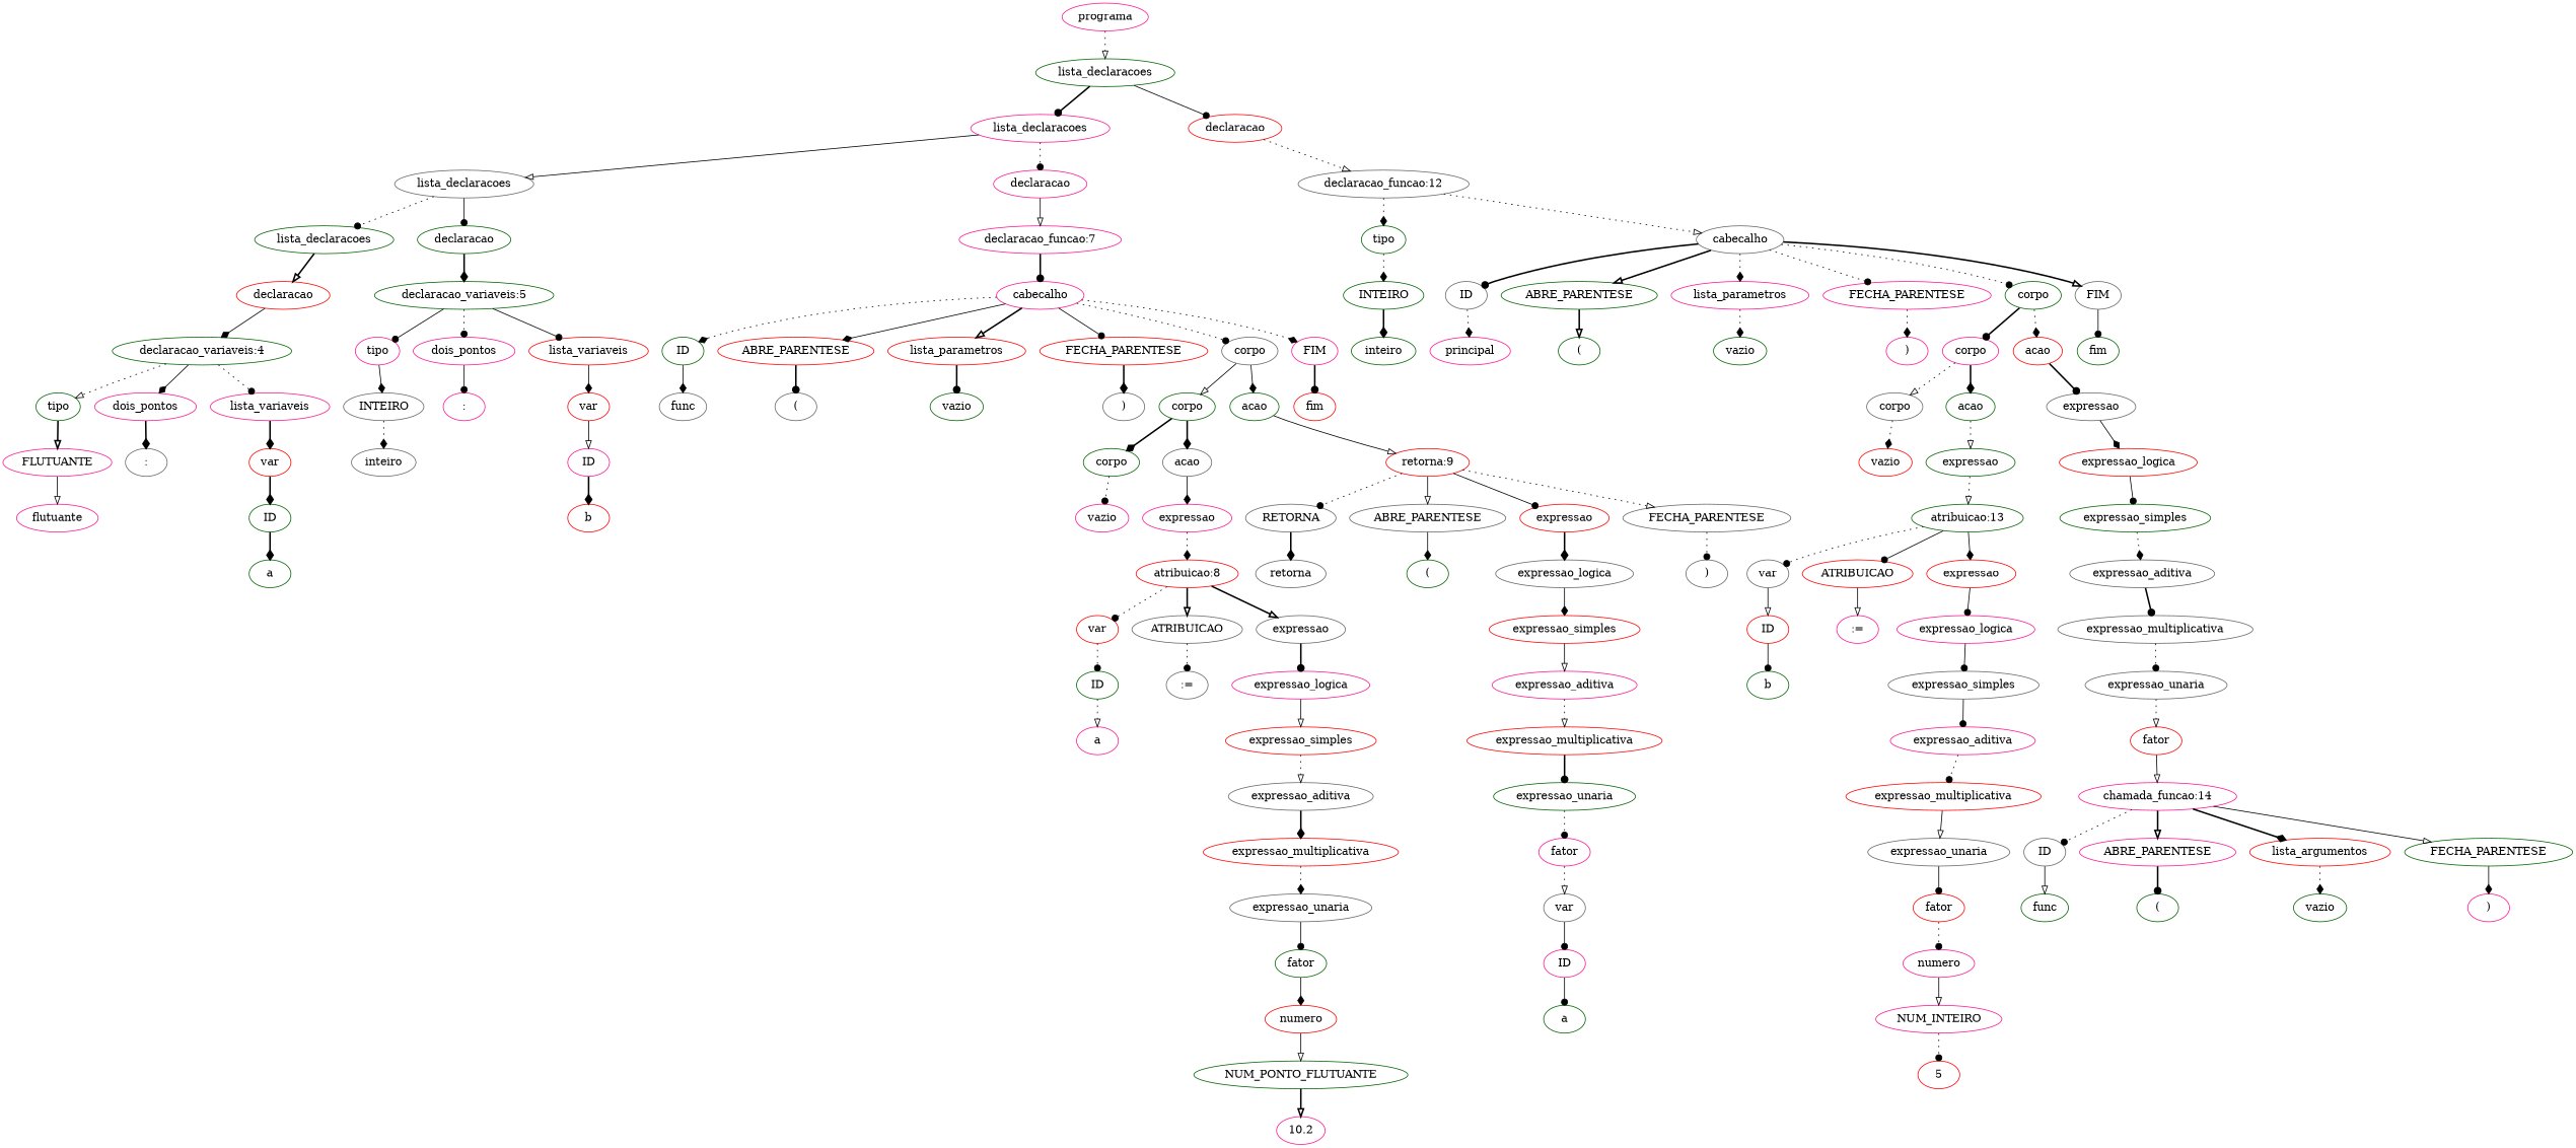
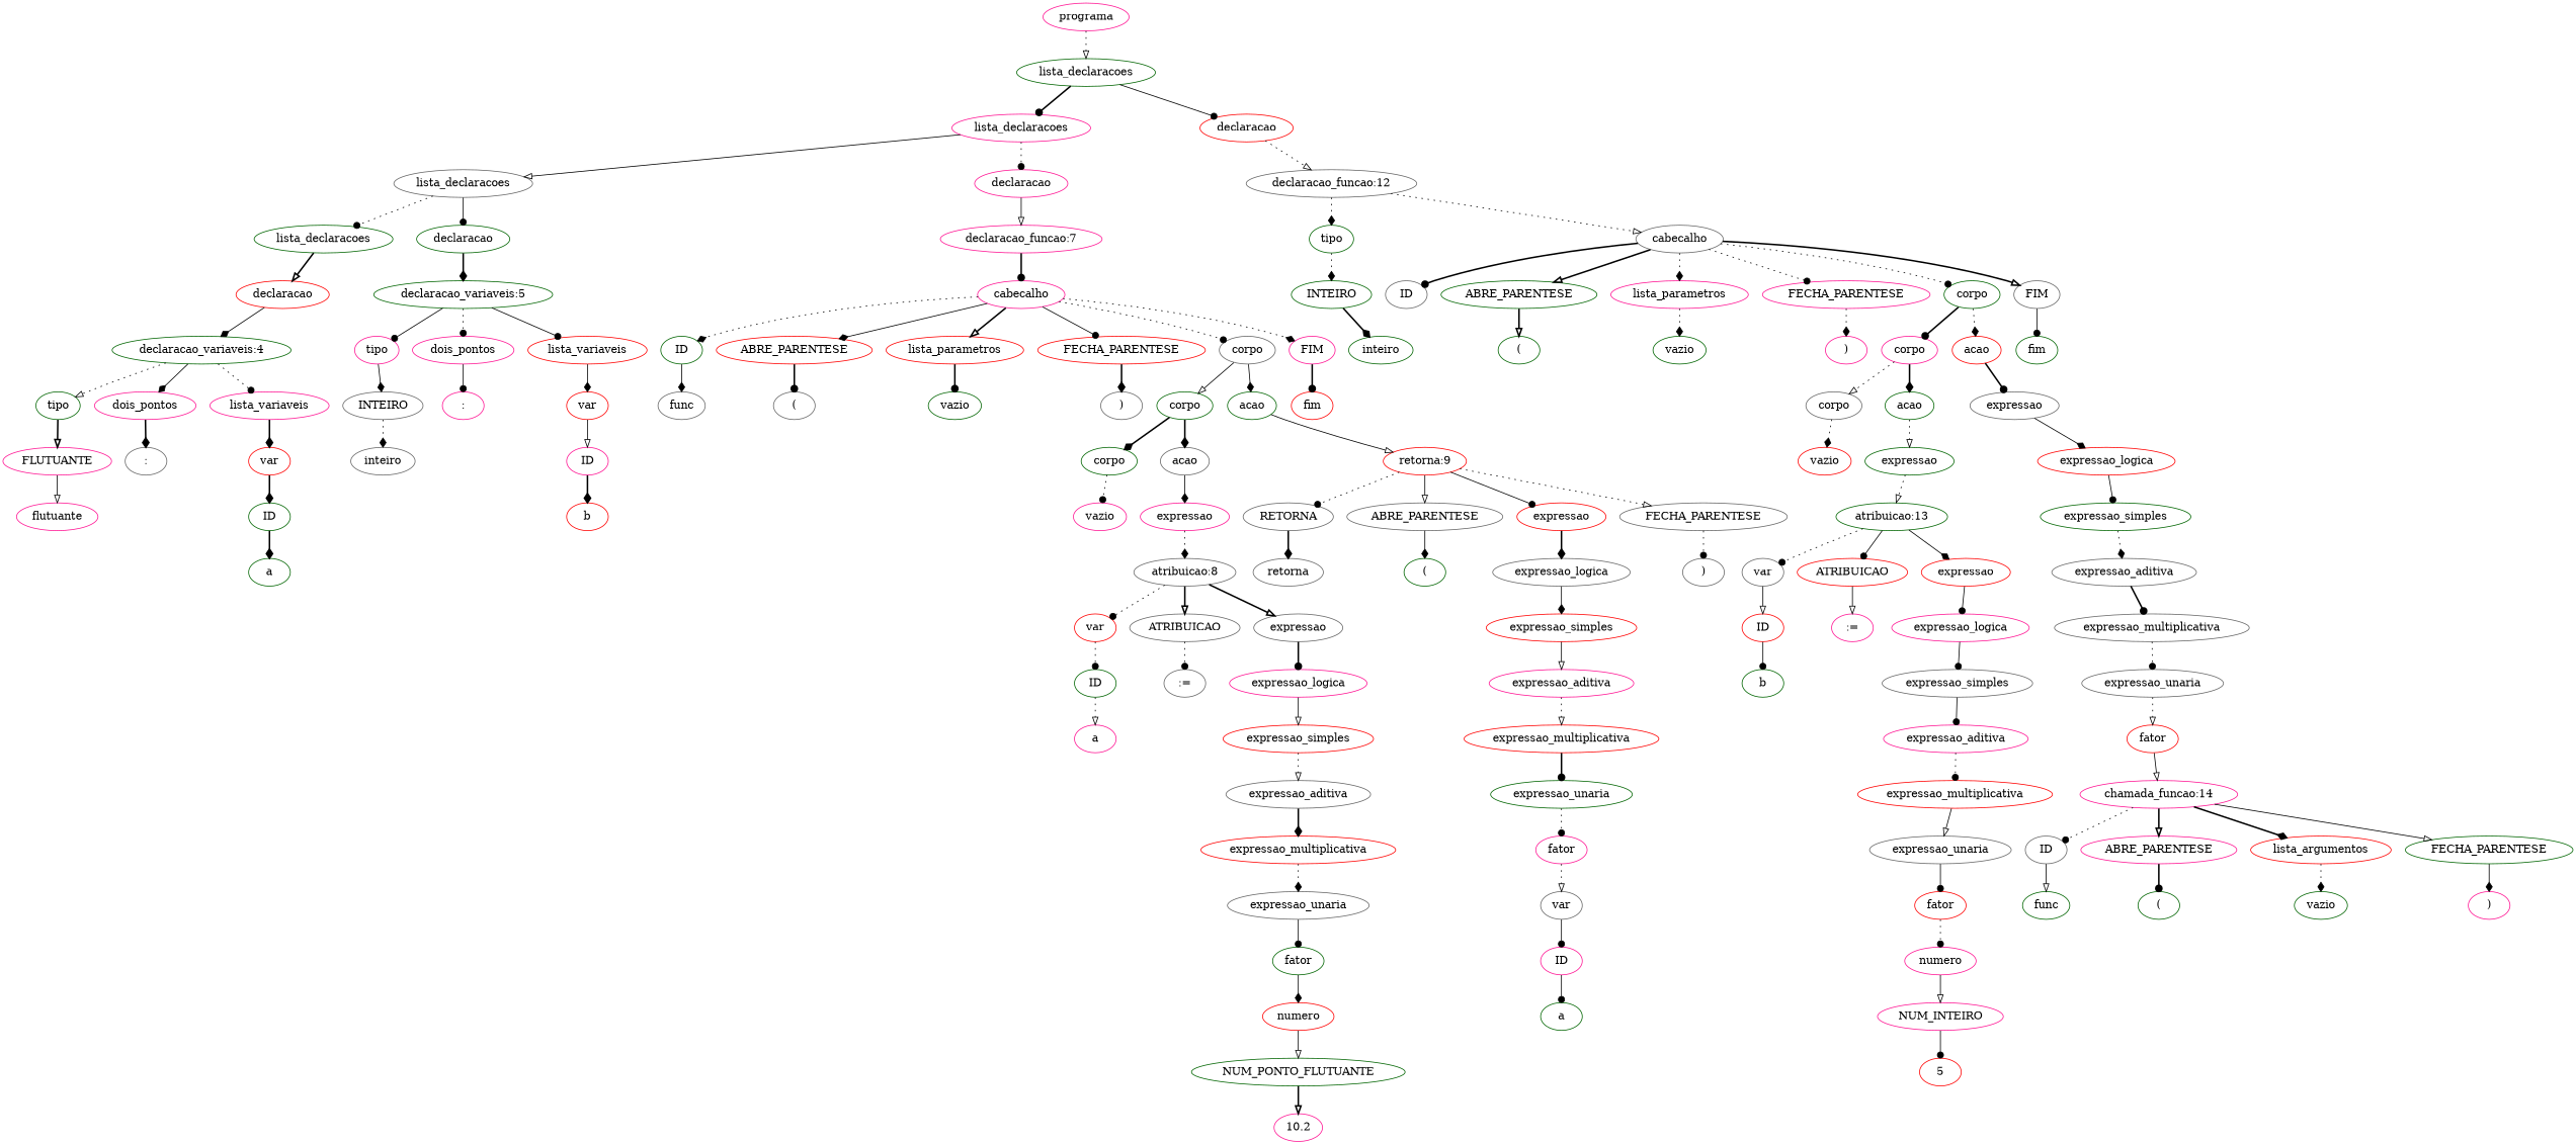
  digraph {
    node [color=darkgreen]
    edge [arrowhead=dot style=solid]
    n1 [color=deeppink label=programa]
    n2 [label=lista_declaracoes]
    n3 [color=deeppink label=lista_declaracoes]
    n4 [color=red label=declaracao]
    n5 [color=gray40 label=lista_declaracoes]
    n6 [color=deeppink label=declaracao]
    n7 [color=gray40 label="declaracao_funcao:12"]
    n8 [label=lista_declaracoes]
    n9 [label=declaracao]
    n10 [color=deeppink label="declaracao_funcao:7"]
    n11 [color=red label=declaracao]
    n12 [label="declaracao_variaveis:5"]
    n13 [label="declaracao_variaveis:4"]
    n14 [label=tipo]
    n15 [color=deeppink label=dois_pontos]
    n16 [color=deeppink label=lista_variaveis]
    n17 [color=deeppink label=FLUTUANTE]
    n18 [color=gray40 label=":"]
    n19 [color=red label=var]
    n20 [color=deeppink label=flutuante]
    n21 [label=ID]
    n22 [label=a]
    n23 [color=deeppink label=tipo]
    n24 [color=deeppink label=dois_pontos]
    n25 [color=red label=lista_variaveis]
    n26 [color=gray40 label=INTEIRO]
    n27 [color=deeppink label=":"]
    n28 [color=red label=var]
    n29 [color=gray40 label=inteiro]
    n30 [color=deeppink label=ID]
    n31 [color=red label=b]
    n32 [color=deeppink label=cabecalho]
    n33 [label=ID]
    n34 [color=red label=ABRE_PARENTESE]
    n35 [color=red label=lista_parametros]
    n36 [color=red label=FECHA_PARENTESE]
    n37 [color=gray40 label=corpo]
    n38 [color=deeppink label=FIM]
    n39 [color=gray40 label=func]
    n40 [color=gray40 label="("]
    n41 [label=vazio]
    n42 [color=gray40 label=")"]
    n43 [label=corpo]
    n44 [label=acao]
    n45 [color=red label=fim]
    n46 [label=corpo]
    n47 [color=gray40 label=acao]
    n48 [color=red label="retorna:9"]
    n49 [color=deeppink label=vazio]
    n50 [color=deeppink label=expressao]
-   n51 [color=red label="atribuicao:8"]
+   n51 [color=gray40 label="atribuicao:8"]
    n52 [color=red label=var]
    n53 [color=gray40 label=ATRIBUICAO]
    n54 [color=gray40 label=expressao]
    n55 [label=ID]
    n56 [color=gray40 label=":="]
    n57 [color=deeppink label=expressao_logica]
    n58 [color=deeppink label=a]
    n59 [color=red label=expressao_simples]
    n60 [color=gray40 label=expressao_aditiva]
    n61 [color=red label=expressao_multiplicativa]
    n62 [color=gray40 label=expressao_unaria]
    n63 [label=fator]
    n64 [color=red label=numero]
    n65 [label=NUM_PONTO_FLUTUANTE]
    n66 [color=deeppink label=10.2]
    n67 [color=gray40 label=RETORNA]
    n68 [color=gray40 label=ABRE_PARENTESE]
    n69 [color=red label=expressao]
    n70 [color=gray40 label=FECHA_PARENTESE]
    n71 [color=gray40 label=retorna]
    n72 [label="("]
    n73 [color=gray40 label=expressao_logica]
    n74 [color=gray40 label=")"]
    n75 [color=red label=expressao_simples]
    n76 [color=deeppink label=expressao_aditiva]
    n77 [color=red label=expressao_multiplicativa]
    n78 [label=expressao_unaria]
    n79 [color=deeppink label=fator]
    n80 [color=gray40 label=var]
    n81 [color=deeppink label=ID]
    n82 [label=a]
    n83 [label=tipo]
    n84 [color=gray40 label=cabecalho]
    n85 [label=INTEIRO]
    n86 [color=gray40 label=ID]
    n87 [label=ABRE_PARENTESE]
    n88 [color=deeppink label=lista_parametros]
    n89 [color=deeppink label=FECHA_PARENTESE]
    n90 [label=corpo]
    n91 [color=gray40 label=FIM]
    n92 [label=inteiro]
-   n93 [color=deeppink label=principal]
    n94 [label="("]
    n95 [label=vazio]
    n96 [color=deeppink label=")"]
    n97 [color=deeppink label=corpo]
    n98 [color=red label=acao]
    n99 [label=fim]
    n100 [color=gray40 label=corpo]
    n101 [label=acao]
    n102 [color=gray40 label=expressao]
    n103 [color=red label=vazio]
    n104 [label=expressao]
    n105 [label="atribuicao:13"]
    n106 [color=gray40 label=var]
    n107 [color=red label=ATRIBUICAO]
    n108 [color=red label=expressao]
    n109 [color=red label=ID]
    n110 [color=deeppink label=":="]
    n111 [color=deeppink label=expressao_logica]
    n112 [label=b]
    n113 [color=gray40 label=expressao_simples]
    n114 [color=deeppink label=expressao_aditiva]
    n115 [color=red label=expressao_multiplicativa]
    n116 [color=gray40 label=expressao_unaria]
    n117 [color=red label=fator]
    n118 [color=deeppink label=numero]
    n119 [color=deeppink label=NUM_INTEIRO]
    n120 [color=red label=5]
    n121 [color=red label=expressao_logica]
    n122 [label=expressao_simples]
    n123 [color=gray40 label=expressao_aditiva]
    n124 [color=gray40 label=expressao_multiplicativa]
    n125 [color=gray40 label=expressao_unaria]
    n126 [color=red label=fator]
    n127 [color=deeppink label="chamada_funcao:14"]
    n128 [color=gray40 label=ID]
    n129 [color=deeppink label=ABRE_PARENTESE]
    n130 [color=red label=lista_argumentos]
    n131 [label=FECHA_PARENTESE]
    n132 [label=func]
    n133 [label="("]
    n134 [label=vazio]
    n135 [color=deeppink label=")"]
    n1 -> n2 [arrowhead=onormal style=dotted]
    n2 -> n3 [style=bold]
    n2 -> n4
    n3 -> n5 [arrowhead=onormal]
    n3 -> n6 [style=dotted]
    n4 -> n7 [arrowhead=onormal style=dotted]
    n5 -> n8 [style=dotted]
    n5 -> n9
    n6 -> n10 [arrowhead=onormal]
    n7 -> n83 [arrowhead=diamond style=dotted]
    n7 -> n84 [arrowhead=onormal style=dotted]
    n8 -> n11 [arrowhead=onormal style=bold]
    n9 -> n12 [arrowhead=diamond style=bold]
    n10 -> n32 [style=bold]
    n11 -> n13 [arrowhead=diamond]
    n12 -> n23
    n12 -> n24 [style=dotted]
    n12 -> n25
    n13 -> n14 [arrowhead=onormal style=dotted]
    n13 -> n15 [arrowhead=diamond]
    n13 -> n16 [style=dotted]
    n14 -> n17 [arrowhead=onormal style=bold]
    n15 -> n18 [arrowhead=diamond style=bold]
    n16 -> n19 [arrowhead=diamond style=bold]
    n17 -> n20 [arrowhead=onormal]
    n19 -> n21 [arrowhead=diamond style=bold]
    n21 -> n22 [arrowhead=diamond style=bold]
    n23 -> n26 [arrowhead=diamond]
    n24 -> n27
    n25 -> n28 [arrowhead=diamond]
    n26 -> n29 [arrowhead=diamond style=dotted]
    n28 -> n30 [arrowhead=onormal]
    n30 -> n31 [arrowhead=diamond style=bold]
    n32 -> n33 [arrowhead=diamond style=dotted]
    n32 -> n34 [arrowhead=diamond]
    n32 -> n35 [arrowhead=onormal style=bold]
    n32 -> n36
    n32 -> n37 [style=dotted]
    n32 -> n38 [arrowhead=diamond style=dotted]
    n33 -> n39 [arrowhead=diamond]
    n34 -> n40 [style=bold]
    n35 -> n41 [style=bold]
    n36 -> n42 [arrowhead=diamond style=bold]
    n37 -> n43 [arrowhead=onormal]
    n37 -> n44 [arrowhead=diamond]
    n38 -> n45 [style=bold]
    n43 -> n46 [arrowhead=diamond style=bold]
    n43 -> n47 [arrowhead=diamond style=bold]
    n44 -> n48 [arrowhead=onormal]
    n46 -> n49 [style=dotted]
    n47 -> n50 [arrowhead=diamond]
    n48 -> n67 [style=dotted]
    n48 -> n68 [arrowhead=onormal]
    n48 -> n69
    n48 -> n70 [arrowhead=onormal style=dotted]
    n50 -> n51 [arrowhead=diamond style=dotted]
    n51 -> n52 [style=dotted]
    n51 -> n53 [arrowhead=onormal style=bold]
    n51 -> n54 [arrowhead=onormal style=bold]
    n52 -> n55 [style=dotted]
    n53 -> n56 [style=dotted]
    n54 -> n57 [style=bold]
    n55 -> n58 [arrowhead=onormal style=dotted]
    n57 -> n59 [arrowhead=onormal]
    n59 -> n60 [arrowhead=onormal style=dotted]
    n60 -> n61 [arrowhead=diamond style=bold]
    n61 -> n62 [arrowhead=diamond style=dotted]
    n62 -> n63
    n63 -> n64 [arrowhead=diamond]
    n64 -> n65 [arrowhead=onormal]
    n65 -> n66 [arrowhead=onormal style=bold]
    n67 -> n71 [arrowhead=diamond style=bold]
    n68 -> n72 [arrowhead=diamond]
    n69 -> n73 [arrowhead=diamond style=bold]
    n70 -> n74 [style=dotted]
    n73 -> n75 [arrowhead=diamond]
    n75 -> n76 [arrowhead=onormal]
    n76 -> n77 [arrowhead=onormal style=dotted]
    n77 -> n78 [style=bold]
    n78 -> n79 [style=dotted]
    n79 -> n80 [arrowhead=onormal style=dotted]
    n80 -> n81
    n81 -> n82
    n83 -> n85 [arrowhead=diamond style=dotted]
    n84 -> n86 [style=bold]
    n84 -> n87 [arrowhead=onormal style=bold]
    n84 -> n88 [arrowhead=diamond style=dotted]
    n84 -> n89 [style=dotted]
    n84 -> n90 [style=dotted]
    n84 -> n91 [arrowhead=onormal style=bold]
    n85 -> n92 [arrowhead=diamond style=bold]
-   n86 -> n93 [arrowhead=diamond style=dotted]
    n87 -> n94 [arrowhead=onormal style=bold]
    n88 -> n95 [arrowhead=diamond style=dotted]
    n89 -> n96 [arrowhead=diamond style=dotted]
    n90 -> n97 [style=bold]
    n90 -> n98 [arrowhead=diamond style=dotted]
    n91 -> n99
    n97 -> n100 [arrowhead=onormal style=dotted]
    n97 -> n101 [arrowhead=diamond style=bold]
    n98 -> n102 [style=bold]
    n100 -> n103 [arrowhead=diamond style=dotted]
    n101 -> n104 [arrowhead=onormal style=dotted]
    n102 -> n121 [arrowhead=diamond]
    n104 -> n105 [arrowhead=onormal style=dotted]
    n105 -> n106 [style=dotted]
    n105 -> n107
    n105 -> n108 [arrowhead=diamond]
    n106 -> n109 [arrowhead=onormal]
    n107 -> n110 [arrowhead=onormal]
    n108 -> n111
    n109 -> n112
    n111 -> n113
    n113 -> n114
    n114 -> n115 [style=dotted]
    n115 -> n116 [arrowhead=onormal]
    n116 -> n117
    n117 -> n118 [style=dotted]
    n118 -> n119 [arrowhead=onormal]
-   n119 -> n120 [style=dotted]
+   n119 -> n120
    n121 -> n122
    n122 -> n123 [arrowhead=diamond style=dotted]
    n123 -> n124 [style=bold]
    n124 -> n125 [style=dotted]
    n125 -> n126 [arrowhead=onormal style=dotted]
    n126 -> n127 [arrowhead=onormal]
    n127 -> n128 [style=dotted]
    n127 -> n129 [arrowhead=onormal style=bold]
    n127 -> n130 [arrowhead=diamond style=bold]
    n127 -> n131 [arrowhead=onormal]
    n128 -> n132 [arrowhead=onormal]
    n129 -> n133 [style=bold]
    n130 -> n134 [arrowhead=diamond style=dotted]
    n131 -> n135 [arrowhead=diamond]
  }
